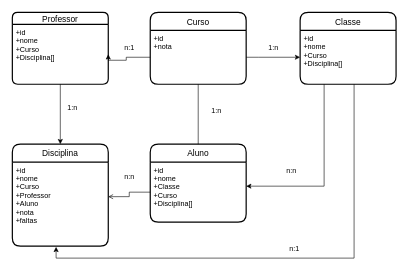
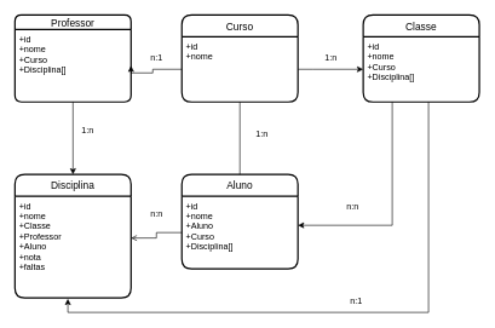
  <mxCell id="0" />
  <mxCell id="1" parent="0" />
  <mxCell id="2" value="Professor" style="swimlane;childLayout=stackLayout;horizontal=1;startSize=20;horizontalStack=0;rounded=1;fontSize=14;fontStyle=0;strokeWidth=2;resizeParent=0;resizeLast=1;shadow=0;dashed=0;align=center;" parent="1" vertex="1"><mxGeometry x="20" y="20" width="160" height="120" as="geometry" /></mxCell>
  <mxCell id="3" value="+id&#10;+nome&#10;+Curso&#10;+Disciplina[]" style="align=left;strokeColor=none;fillColor=none;spacingLeft=4;fontSize=12;verticalAlign=top;resizable=0;rotatable=0;part=1;" parent="2" vertex="1"><mxGeometry y="20" width="160" height="100" as="geometry" /></mxCell>
  <mxCell id="4" value="Classe" style="swimlane;childLayout=stackLayout;horizontal=1;startSize=30;horizontalStack=0;rounded=1;fontSize=14;fontStyle=0;strokeWidth=2;resizeParent=0;resizeLast=1;shadow=0;dashed=0;align=center;" parent="1" vertex="1"><mxGeometry x="500" y="20" width="160" height="120" as="geometry" /></mxCell>
  <mxCell id="5" value="+id&#10;+nome&#10;+Curso&#10;+Disciplina[]" style="align=left;strokeColor=none;fillColor=none;spacingLeft=4;fontSize=12;verticalAlign=top;resizable=0;rotatable=0;part=1;" parent="4" vertex="1"><mxGeometry y="30" width="160" height="90" as="geometry" /></mxCell>
  <mxCell id="6" value="Disciplina" style="swimlane;childLayout=stackLayout;horizontal=1;startSize=30;horizontalStack=0;rounded=1;fontSize=14;fontStyle=0;strokeWidth=2;resizeParent=0;resizeLast=1;shadow=0;dashed=0;align=center;" parent="1" vertex="1"><mxGeometry x="20" y="240" width="160" height="170" as="geometry" /></mxCell>
- <mxCell id="7" value="+id&#10;+nome&#10;+Curso&#10;+Professor&#10;+Aluno&#10;+nota&#10;+faltas" style="align=left;strokeColor=none;fillColor=none;spacingLeft=4;fontSize=12;verticalAlign=top;resizable=0;rotatable=0;part=1;" parent="6" vertex="1"><mxGeometry y="30" width="160" height="140" as="geometry" /></mxCell>
+ <mxCell id="7" value="+id&#10;+nome&#10;+Classe&#10;+Professor&#10;+Aluno&#10;+nota&#10;+faltas" style="align=left;strokeColor=none;fillColor=none;spacingLeft=4;fontSize=12;verticalAlign=top;resizable=0;rotatable=0;part=1;" parent="6" vertex="1"><mxGeometry y="30" width="160" height="140" as="geometry" /></mxCell>
  <mxCell id="8" value="Aluno" style="swimlane;childLayout=stackLayout;horizontal=1;startSize=30;horizontalStack=0;rounded=1;fontSize=14;fontStyle=0;strokeWidth=2;resizeParent=0;resizeLast=1;shadow=0;dashed=0;align=center;" parent="1" vertex="1"><mxGeometry x="250" y="240" width="160" height="130" as="geometry" /></mxCell>
- <mxCell id="9" value="+id&#10;+nome&#10;+Classe&#10;+Curso&#10;+Disciplina[]" style="align=left;strokeColor=none;fillColor=none;spacingLeft=4;fontSize=12;verticalAlign=top;resizable=0;rotatable=0;part=1;" parent="8" vertex="1"><mxGeometry y="30" width="160" height="100" as="geometry" /></mxCell>
+ <mxCell id="9" value="+id&#10;+nome&#10;+Aluno&#10;+Curso&#10;+Disciplina[]" style="align=left;strokeColor=none;fillColor=none;spacingLeft=4;fontSize=12;verticalAlign=top;resizable=0;rotatable=0;part=1;" parent="8" vertex="1"><mxGeometry y="30" width="160" height="100" as="geometry" /></mxCell>
  <mxCell id="10" value="Curso" style="swimlane;childLayout=stackLayout;horizontal=1;startSize=30;horizontalStack=0;rounded=1;fontSize=14;fontStyle=0;strokeWidth=2;resizeParent=0;resizeLast=1;shadow=0;dashed=0;align=center;" parent="1" vertex="1"><mxGeometry x="250" y="20" width="160" height="120" as="geometry" /></mxCell>
- <mxCell id="11" value="+id&#10;+nota" style="align=left;strokeColor=none;fillColor=none;spacingLeft=4;fontSize=12;verticalAlign=top;resizable=0;rotatable=0;part=1;" parent="10" vertex="1"><mxGeometry y="30" width="160" height="90" as="geometry" /></mxCell>
+ <mxCell id="11" value="+id&#10;+nome" style="align=left;strokeColor=none;fillColor=none;spacingLeft=4;fontSize=12;verticalAlign=top;resizable=0;rotatable=0;part=1;" parent="10" vertex="1"><mxGeometry y="30" width="160" height="90" as="geometry" /></mxCell>
  <mxCell id="12" style="edgeStyle=orthogonalEdgeStyle;rounded=0;orthogonalLoop=1;jettySize=auto;html=1;" parent="1" source="3" target="6" edge="1"><mxGeometry relative="1" as="geometry" /></mxCell>
  <mxCell id="13" style="edgeStyle=orthogonalEdgeStyle;rounded=0;orthogonalLoop=1;jettySize=auto;html=1;entryX=1;entryY=0.411;entryDx=0;entryDy=0;entryPerimeter=0;endArrow=open;" parent="1" source="9" target="7" edge="1"><mxGeometry relative="1" as="geometry" /></mxCell>
  <mxCell id="14" style="edgeStyle=orthogonalEdgeStyle;rounded=0;orthogonalLoop=1;jettySize=auto;html=1;entryX=0.456;entryY=1.009;entryDx=0;entryDy=0;entryPerimeter=0;" edge="1" parent="1" source="5" target="7"><mxGeometry relative="1" as="geometry"><Array as="points"><mxPoint x="590" y="430" /><mxPoint x="93" y="430" /></Array></mxGeometry></mxCell>
  <mxCell id="15" style="edgeStyle=orthogonalEdgeStyle;rounded=0;orthogonalLoop=1;jettySize=auto;html=1;entryX=0;entryY=0.5;entryDx=0;entryDy=0;" edge="1" parent="1" source="11" target="5"><mxGeometry relative="1" as="geometry"><Array as="points"><mxPoint x="430" y="95" /><mxPoint x="430" y="95" /></Array></mxGeometry></mxCell>
  <mxCell id="16" style="edgeStyle=orthogonalEdgeStyle;rounded=0;orthogonalLoop=1;jettySize=auto;html=1;entryX=1;entryY=0.5;entryDx=0;entryDy=0;" edge="1" parent="1" source="11" target="3"><mxGeometry relative="1" as="geometry"><Array as="points"><mxPoint x="210" y="95" /><mxPoint x="210" y="100" /><mxPoint x="180" y="100" /></Array></mxGeometry></mxCell>
  <mxCell id="17" style="edgeStyle=orthogonalEdgeStyle;rounded=0;orthogonalLoop=1;jettySize=auto;html=1;endArrow=none;" edge="1" parent="1" source="11" target="8"><mxGeometry relative="1" as="geometry" /></mxCell>
  <mxCell id="18" style="edgeStyle=orthogonalEdgeStyle;rounded=0;orthogonalLoop=1;jettySize=auto;html=1;exitX=0.25;exitY=1;exitDx=0;exitDy=0;" edge="1" parent="1" source="5" target="9"><mxGeometry relative="1" as="geometry"><Array as="points"><mxPoint x="540" y="310" /></Array></mxGeometry></mxCell>
  <mxCell id="19" value="1:n" style="text;html=1;align=center;verticalAlign=middle;resizable=0;points=[];autosize=1;strokeColor=none;fillColor=none;" vertex="1" parent="1"><mxGeometry x="435" y="65" width="40" height="30" as="geometry" /></mxCell>
  <mxCell id="20" value="n:1" style="text;html=1;align=center;verticalAlign=middle;resizable=0;points=[];autosize=1;strokeColor=none;fillColor=none;" vertex="1" parent="1"><mxGeometry x="195" y="65" width="40" height="30" as="geometry" /></mxCell>
  <mxCell id="21" value="1:n" style="text;html=1;align=center;verticalAlign=middle;resizable=0;points=[];autosize=1;strokeColor=none;fillColor=none;" vertex="1" parent="1"><mxGeometry x="100" y="165" width="40" height="30" as="geometry" /></mxCell>
  <mxCell id="22" value="1:n" style="text;html=1;align=center;verticalAlign=middle;resizable=0;points=[];autosize=1;strokeColor=none;fillColor=none;" vertex="1" parent="1"><mxGeometry x="340" y="170" width="40" height="30" as="geometry" /></mxCell>
  <mxCell id="23" value="n:1" style="text;html=1;align=center;verticalAlign=middle;resizable=0;points=[];autosize=1;strokeColor=none;fillColor=none;" vertex="1" parent="1"><mxGeometry x="470" y="400" width="40" height="30" as="geometry" /></mxCell>
  <mxCell id="24" value="n:n" style="text;html=1;align=center;verticalAlign=middle;resizable=0;points=[];autosize=1;strokeColor=none;fillColor=none;" vertex="1" parent="1"><mxGeometry x="195" y="280" width="40" height="30" as="geometry" /></mxCell>
  <mxCell id="25" value="n:n" style="text;html=1;align=center;verticalAlign=middle;resizable=0;points=[];autosize=1;strokeColor=none;fillColor=none;" vertex="1" parent="1"><mxGeometry x="465" y="270" width="40" height="30" as="geometry" /></mxCell>
